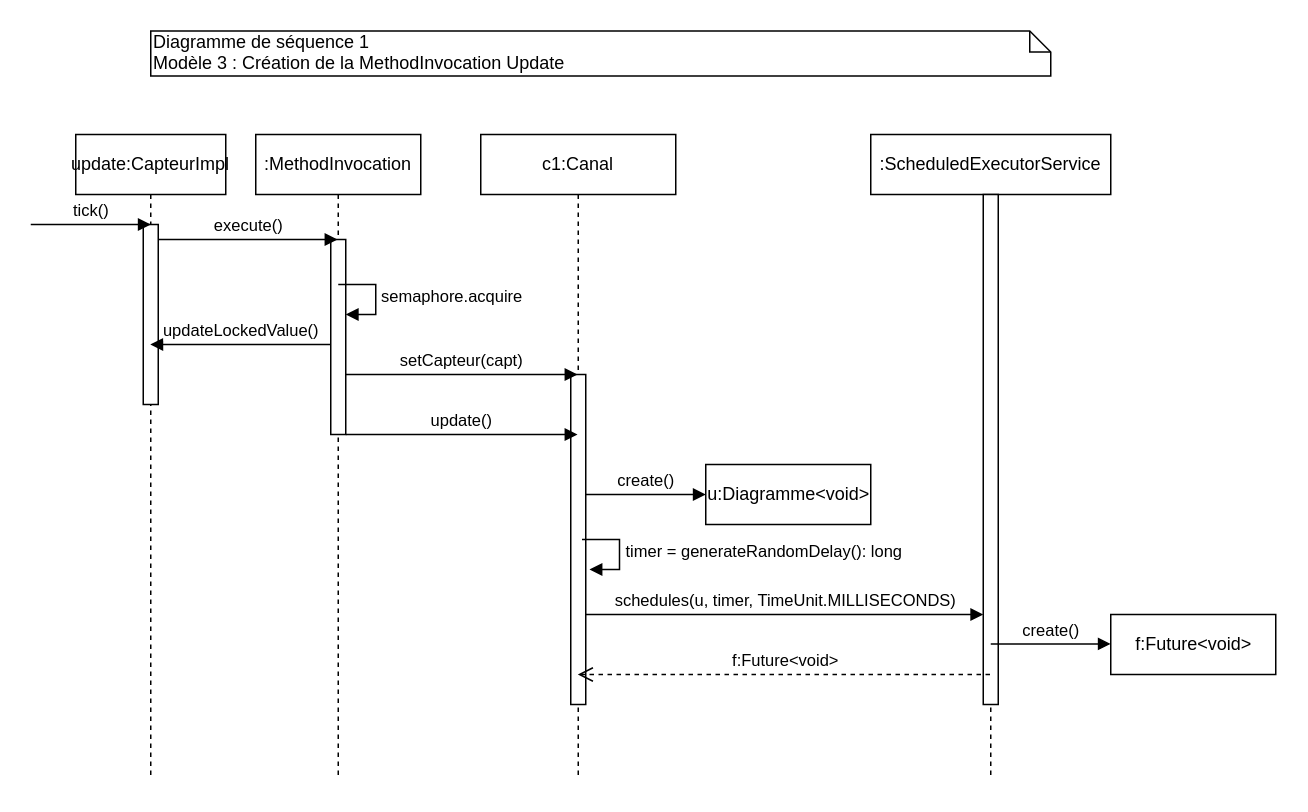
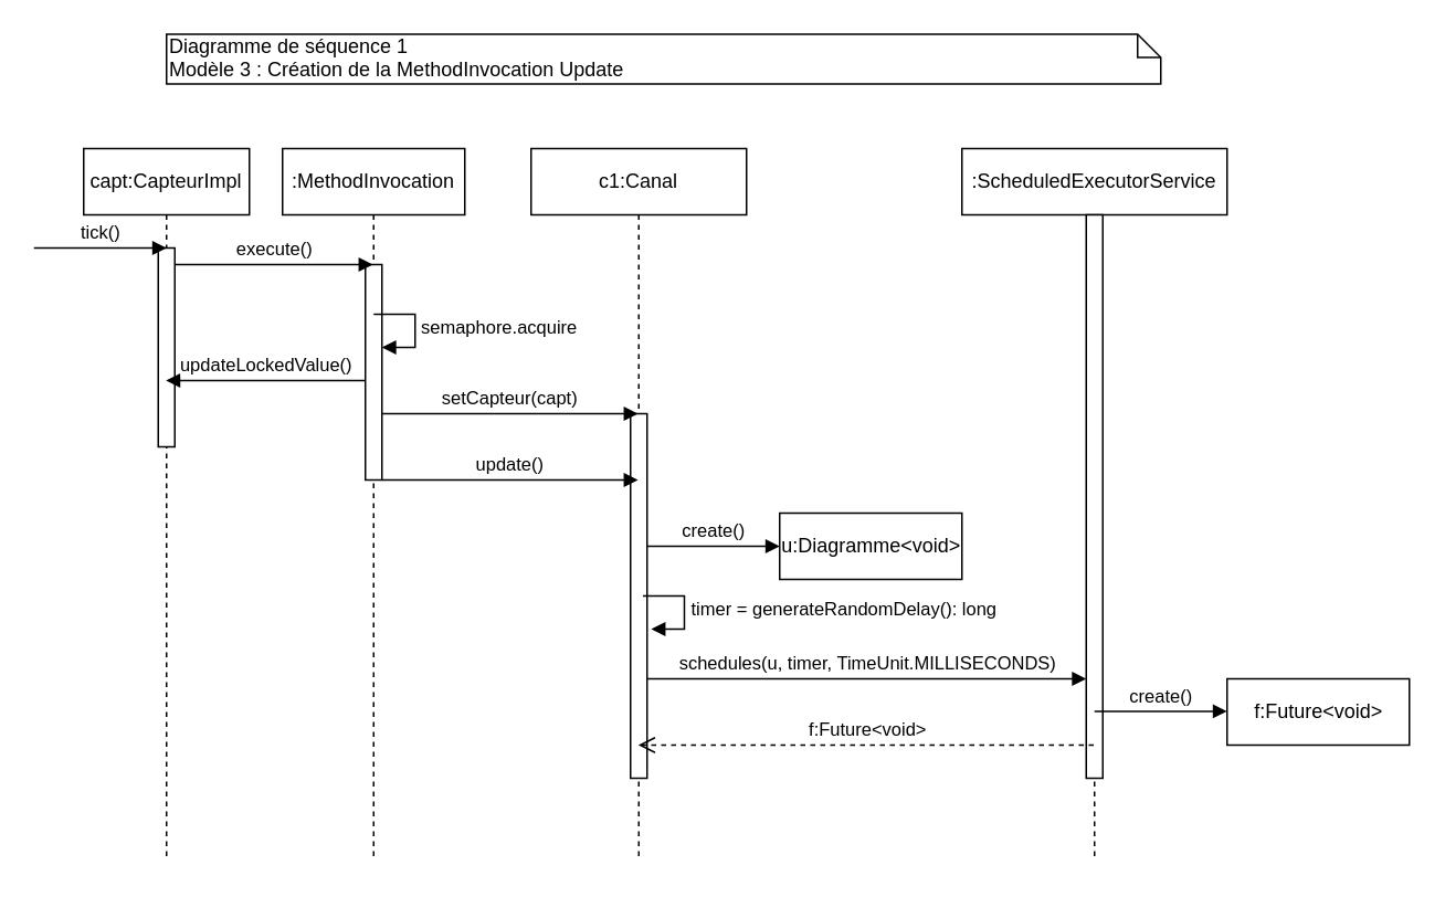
  <mxCell id="0" />
  <mxCell id="1" parent="0" />
  <mxCell id="2" value="Diagramme de séquence 1&lt;br&gt;Modèle 3 : Création de la MethodInvocation Update" style="shape=note;whiteSpace=wrap;html=1;size=14;verticalAlign=top;align=left;spacingTop=-6;" vertex="1" parent="1"><mxGeometry x="100" y="20" width="600" height="30" as="geometry" /></mxCell>
- <mxCell id="3" value="update:CapteurImpl" style="shape=umlLifeline;perimeter=lifelinePerimeter;whiteSpace=wrap;html=1;container=1;collapsible=0;recursiveResize=0;outlineConnect=0;" vertex="1" parent="1"><mxGeometry x="50" y="89" width="100" height="430" as="geometry" /></mxCell>
+ <mxCell id="3" value="capt:CapteurImpl" style="shape=umlLifeline;perimeter=lifelinePerimeter;whiteSpace=wrap;html=1;container=1;collapsible=0;recursiveResize=0;outlineConnect=0;" vertex="1" parent="1"><mxGeometry x="50" y="89" width="100" height="430" as="geometry" /></mxCell>
  <mxCell id="4" value="" style="html=1;points=[];perimeter=orthogonalPerimeter;" vertex="1" parent="3"><mxGeometry x="45" y="60" width="10" height="120" as="geometry" /></mxCell>
  <mxCell id="5" value="tick()" style="html=1;verticalAlign=bottom;endArrow=block;" edge="1" parent="1"><mxGeometry width="80" relative="1" as="geometry"><mxPoint x="20" y="149" as="sourcePoint" /><mxPoint x="100" y="149" as="targetPoint" /></mxGeometry></mxCell>
  <mxCell id="6" value=":MethodInvocation" style="shape=umlLifeline;perimeter=lifelinePerimeter;whiteSpace=wrap;html=1;container=1;collapsible=0;recursiveResize=0;outlineConnect=0;" vertex="1" parent="1"><mxGeometry x="170" y="89" width="110" height="430" as="geometry" /></mxCell>
  <mxCell id="7" value="" style="html=1;points=[];perimeter=orthogonalPerimeter;" vertex="1" parent="6"><mxGeometry x="50" y="70" width="10" height="130" as="geometry" /></mxCell>
  <mxCell id="8" value="semaphore.acquire" style="edgeStyle=orthogonalEdgeStyle;html=1;align=left;spacingLeft=2;endArrow=block;rounded=0;entryX=1;entryY=0;" edge="1" parent="6"><mxGeometry relative="1" as="geometry"><mxPoint x="55" y="100" as="sourcePoint" /><Array as="points"><mxPoint x="80" y="100" /></Array><mxPoint x="60" y="120" as="targetPoint" /></mxGeometry></mxCell>
  <mxCell id="9" value="execute()" style="html=1;verticalAlign=bottom;endArrow=block;" edge="1" parent="1"><mxGeometry width="80" relative="1" as="geometry"><mxPoint x="105" y="159" as="sourcePoint" /><mxPoint x="224.5" y="159" as="targetPoint" /></mxGeometry></mxCell>
  <mxCell id="10" value="c1:Canal" style="shape=umlLifeline;perimeter=lifelinePerimeter;whiteSpace=wrap;html=1;container=1;collapsible=0;recursiveResize=0;outlineConnect=0;" vertex="1" parent="1"><mxGeometry x="320" y="89" width="130" height="430" as="geometry" /></mxCell>
  <mxCell id="11" value="" style="html=1;points=[];perimeter=orthogonalPerimeter;" vertex="1" parent="10"><mxGeometry x="60" y="160" width="10" height="220" as="geometry" /></mxCell>
  <mxCell id="12" value="updateLockedValue()" style="html=1;verticalAlign=bottom;endArrow=block;" edge="1" parent="1"><mxGeometry width="80" relative="1" as="geometry"><mxPoint x="220" y="229" as="sourcePoint" /><mxPoint x="99.7" y="229" as="targetPoint" /></mxGeometry></mxCell>
  <mxCell id="13" value="setCapteur(capt)" style="html=1;verticalAlign=bottom;endArrow=block;" edge="1" parent="1" target="10"><mxGeometry width="80" relative="1" as="geometry"><mxPoint x="230" y="249" as="sourcePoint" /><mxPoint x="310" y="249" as="targetPoint" /></mxGeometry></mxCell>
  <mxCell id="14" value="update()" style="html=1;verticalAlign=bottom;endArrow=block;" edge="1" parent="1"><mxGeometry width="80" relative="1" as="geometry"><mxPoint x="230" y="289" as="sourcePoint" /><mxPoint x="384.5" y="289" as="targetPoint" /></mxGeometry></mxCell>
  <mxCell id="15" value="u:Diagramme&amp;lt;void&amp;gt;" style="html=1;" vertex="1" parent="1"><mxGeometry x="470" y="309" width="110" height="40" as="geometry" /></mxCell>
  <mxCell id="16" value="create()" style="html=1;verticalAlign=bottom;endArrow=block;" edge="1" parent="1"><mxGeometry width="80" relative="1" as="geometry"><mxPoint x="390" y="329" as="sourcePoint" /><mxPoint x="470" y="329" as="targetPoint" /></mxGeometry></mxCell>
  <mxCell id="17" value=":ScheduledExecutorService" style="shape=umlLifeline;perimeter=lifelinePerimeter;whiteSpace=wrap;html=1;container=1;collapsible=0;recursiveResize=0;outlineConnect=0;" vertex="1" parent="1"><mxGeometry x="580" y="89" width="160" height="430" as="geometry" /></mxCell>
  <mxCell id="18" value="" style="html=1;points=[];perimeter=orthogonalPerimeter;" vertex="1" parent="17"><mxGeometry x="75" y="40" width="10" height="340" as="geometry" /></mxCell>
  <mxCell id="19" value="schedules(u, timer, TimeUnit.MILLISECONDS)" style="html=1;verticalAlign=bottom;endArrow=block;" edge="1" parent="1" target="18"><mxGeometry width="80" relative="1" as="geometry"><mxPoint x="390" y="409" as="sourcePoint" /><mxPoint x="644.5" y="409" as="targetPoint" /></mxGeometry></mxCell>
  <mxCell id="20" value="timer = generateRandomDelay(): long" style="edgeStyle=orthogonalEdgeStyle;html=1;align=left;spacingLeft=2;endArrow=block;rounded=0;entryX=1;entryY=0;" edge="1" parent="1"><mxGeometry relative="1" as="geometry"><mxPoint x="387.5" y="359" as="sourcePoint" /><Array as="points"><mxPoint x="412.5" y="359" /></Array><mxPoint x="392.5" y="379" as="targetPoint" /></mxGeometry></mxCell>
  <mxCell id="21" value="f:Future&amp;lt;void&amp;gt;" style="html=1;" vertex="1" parent="1"><mxGeometry x="740" y="409" width="110" height="40" as="geometry" /></mxCell>
  <mxCell id="22" value="create()" style="html=1;verticalAlign=bottom;endArrow=block;" edge="1" parent="1"><mxGeometry width="80" relative="1" as="geometry"><mxPoint x="660" y="428.6" as="sourcePoint" /><mxPoint x="740" y="428.6" as="targetPoint" /></mxGeometry></mxCell>
  <mxCell id="23" value="f:Future&amp;lt;void&amp;gt;" style="html=1;verticalAlign=bottom;endArrow=open;dashed=1;endSize=8;" edge="1" parent="1"><mxGeometry relative="1" as="geometry"><mxPoint x="384.7" y="449" as="targetPoint" /><mxPoint x="659.5" y="449" as="sourcePoint" /></mxGeometry></mxCell>
